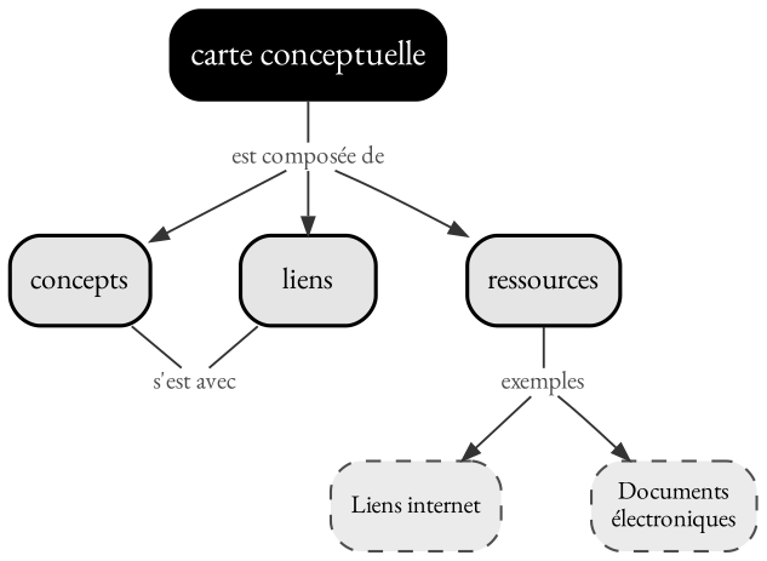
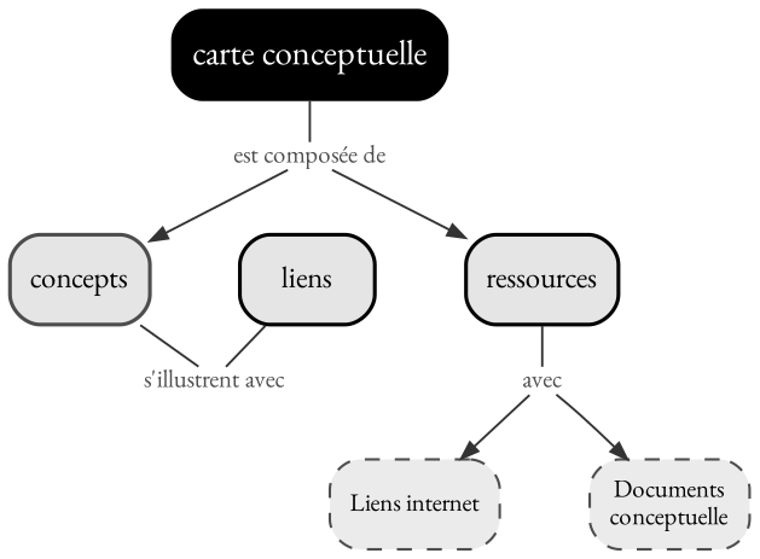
  digraph {
    fontname="EB Garamond"
    nodesep=0.5
    ranksep=0.1
    node [fillcolor=none fontcolor=black fontname="EB Garamond" fontsize=10 shape=box style="dashed, rounded, filled" color=grey30 penwidth=1]
    edge [arrowsize=0.7 color=grey20 fontname="EB Garamond" minlen=3 penwidth=0.9]
    n1 [fillcolor=black fontcolor=white fontsize=14 label="carte conceptuelle" style="rounded, filled" color="" penwidth=""]
    n2 [fontcolor=grey30 label="est composée de" margin=0 shape=plain]
-   n3 [fillcolor=grey90 fontsize=12 label=concepts penwidth=1.5 style="rounded, filled" color=""]
+   n3 [fillcolor=grey90 fontsize=12 label=concepts penwidth=1.5 style="rounded, filled"]
    n4 [fillcolor=grey90 fontsize=12 label=liens penwidth=1.5 style="rounded, filled" color=""]
    n5 [fillcolor=grey90 fontsize=12 label=ressources penwidth=1.5 style="rounded, filled" color=""]
-   n6 [fontcolor=grey30 label="s'est avec" margin=0 shape=plain]
-   n7 [fontcolor=grey30 label=exemples margin=0 shape=plain]
+   n6 [fontcolor=grey30 label="s'illustrent avec" margin=0 shape=plain]
+   n7 [fontcolor=grey30 label=avec margin=0 shape=plain]
    n8 [fillcolor=grey92 label="Liens internet"]
-   n9 [fillcolor=grey92 label="Documents\nélectroniques"]
+   n9 [fillcolor=grey92 label="Documents\nconceptuelle"]
    n1 -> n2 [arrowhead=none minlen=2]
    n2 -> n3
-   n2 -> n4
    n2 -> n5
    n3 -> n6 [arrowhead=none minlen=2]
    n4 -> n6 [arrowhead=none minlen=2]
    n5 -> n7 [arrowhead=none minlen=2]
    n7 -> n8
    n7 -> n9
  }
